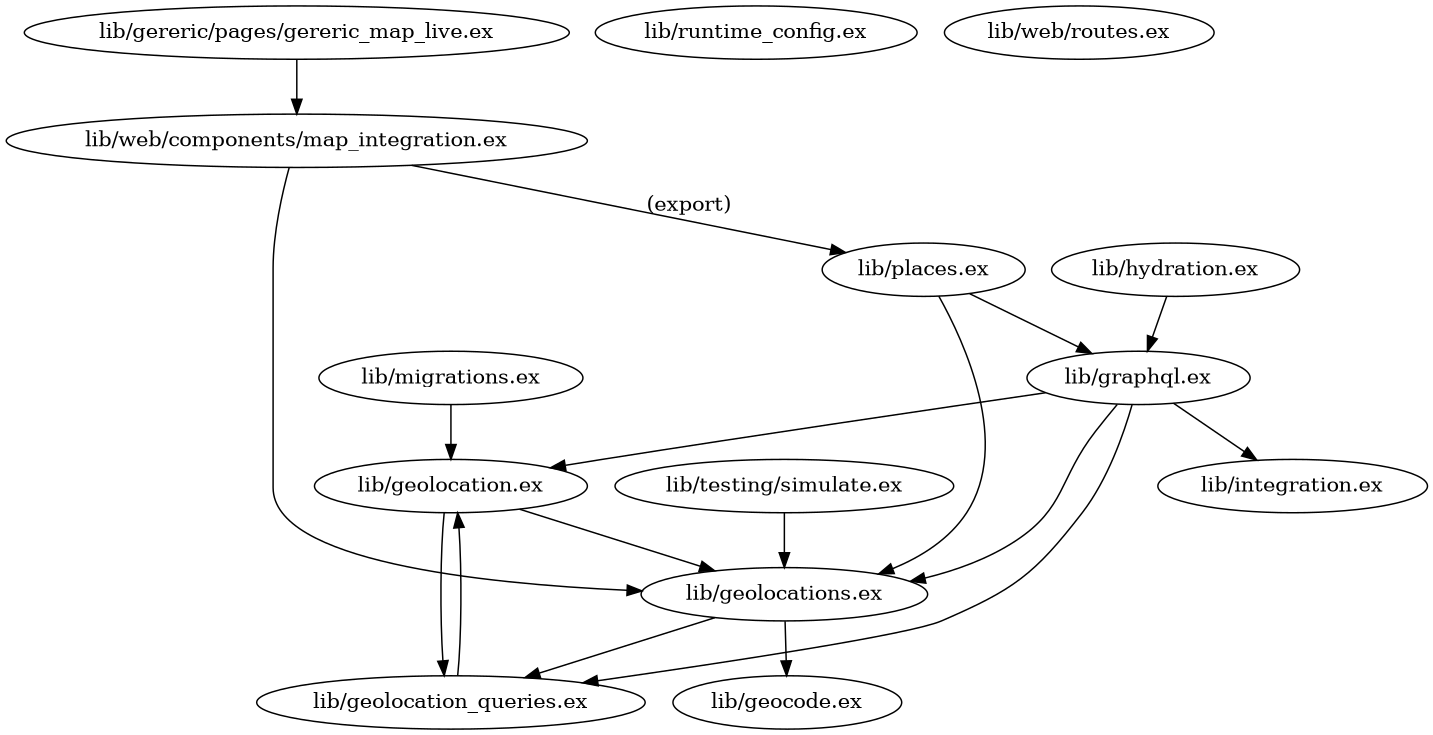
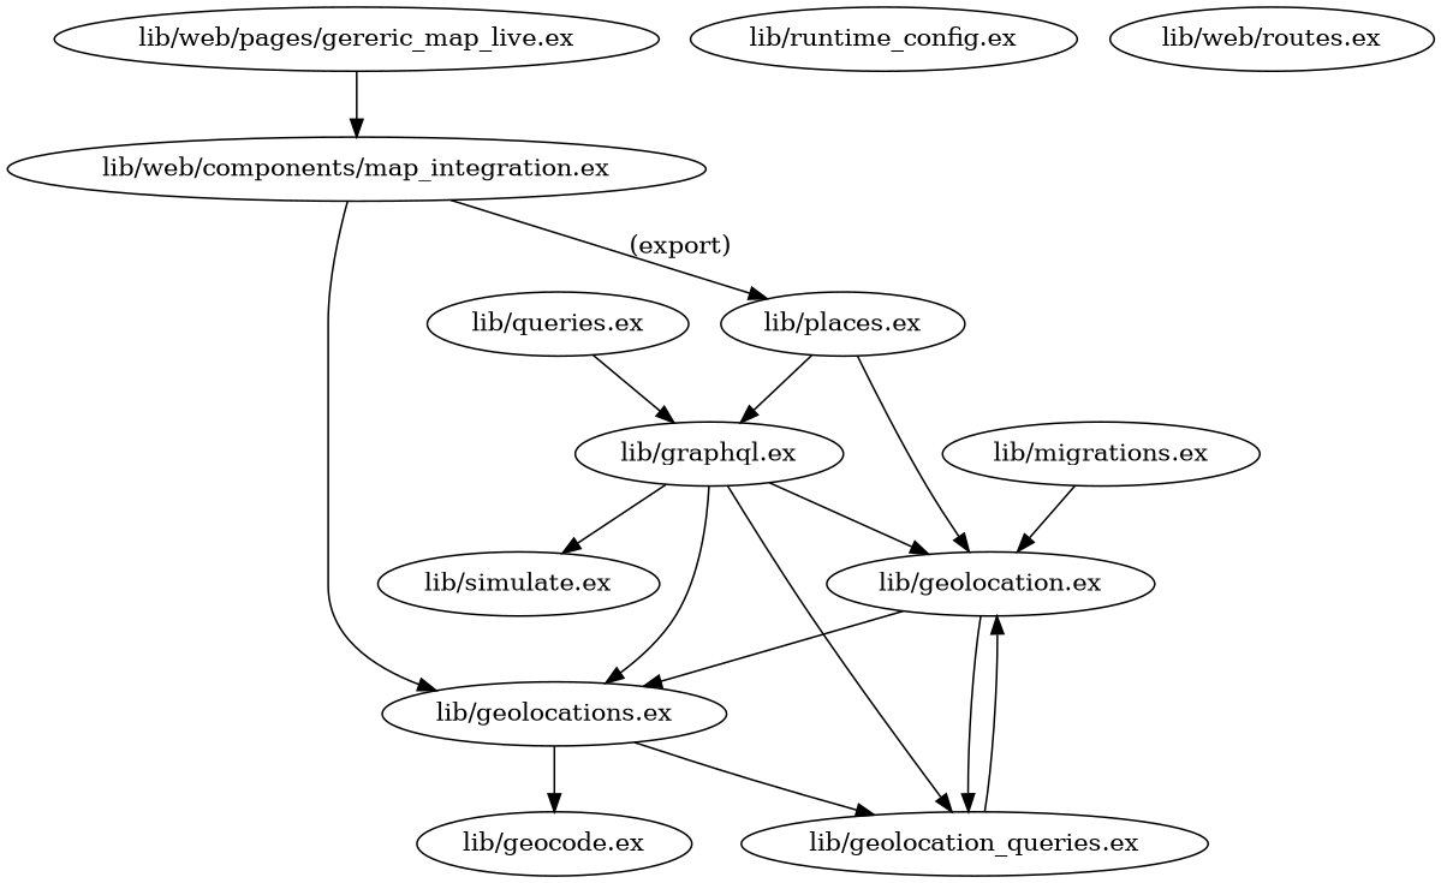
  digraph {
    "lib/geolocation.ex"
    "lib/geolocation_queries.ex"
    "lib/geolocations.ex"
    "lib/geocode.ex"
    "lib/graphql.ex"
-   "lib/integration.ex"
-   "lib/hydration.ex"
+   "lib/integration.ex" [label="lib/simulate.ex"]
+   "lib/hydration.ex" [label="lib/queries.ex"]
    "lib/migrations.ex"
    "lib/places.ex"
    "lib/runtime_config.ex"
-   "lib/testing/simulate.ex"
    n12 [label="lib/web/components/map_integration.ex"]
-   "lib/web/pages/gereric_map_live.ex" [label="lib/gereric/pages/gereric_map_live.ex"]
+   "lib/web/pages/gereric_map_live.ex"
    "lib/web/routes.ex"
    "lib/geolocation.ex" -> "lib/geolocation_queries.ex"
    "lib/geolocation.ex" -> "lib/geolocations.ex"
    "lib/geolocation_queries.ex" -> "lib/geolocation.ex"
    "lib/geolocations.ex" -> "lib/geolocation_queries.ex"
    "lib/geolocations.ex" -> "lib/geocode.ex"
    "lib/graphql.ex" -> "lib/geolocation.ex"
    "lib/graphql.ex" -> "lib/geolocation_queries.ex"
    "lib/graphql.ex" -> "lib/geolocations.ex"
    "lib/graphql.ex" -> "lib/integration.ex"
    "lib/hydration.ex" -> "lib/graphql.ex"
    "lib/migrations.ex" -> "lib/geolocation.ex"
-   "lib/places.ex" -> "lib/geolocations.ex"
+   "lib/places.ex" -> "lib/geolocation.ex"
    "lib/places.ex" -> "lib/graphql.ex"
-   "lib/testing/simulate.ex" -> "lib/geolocations.ex"
    n12 -> "lib/geolocations.ex"
    n12 -> "lib/places.ex" [label="(export)"]
    "lib/web/pages/gereric_map_live.ex" -> n12
  }
